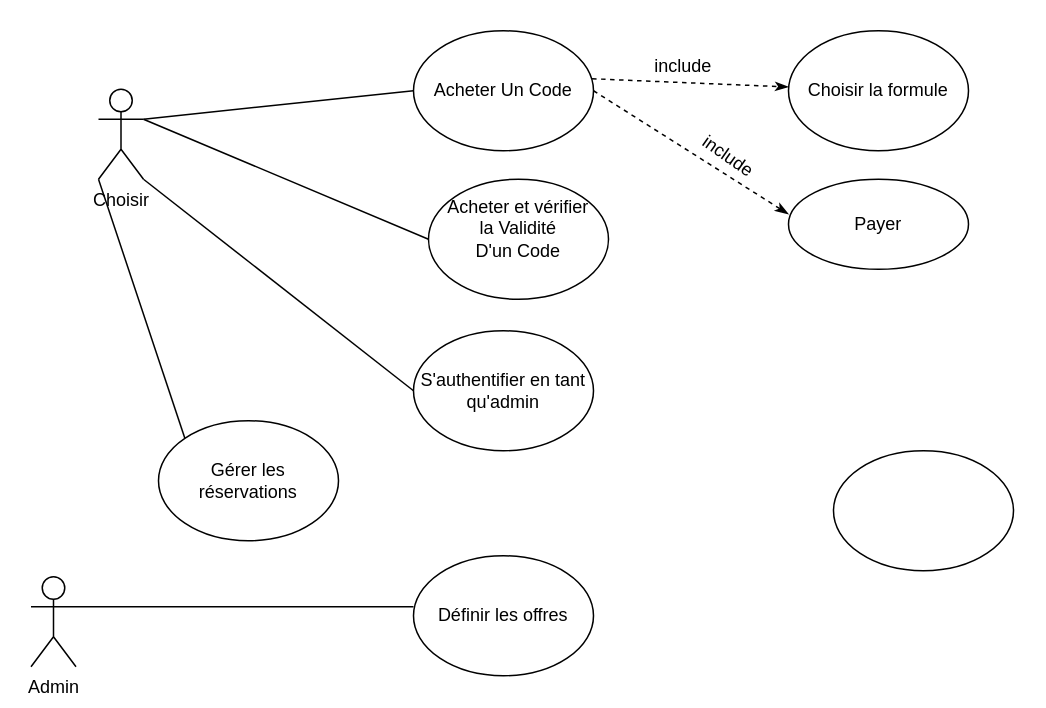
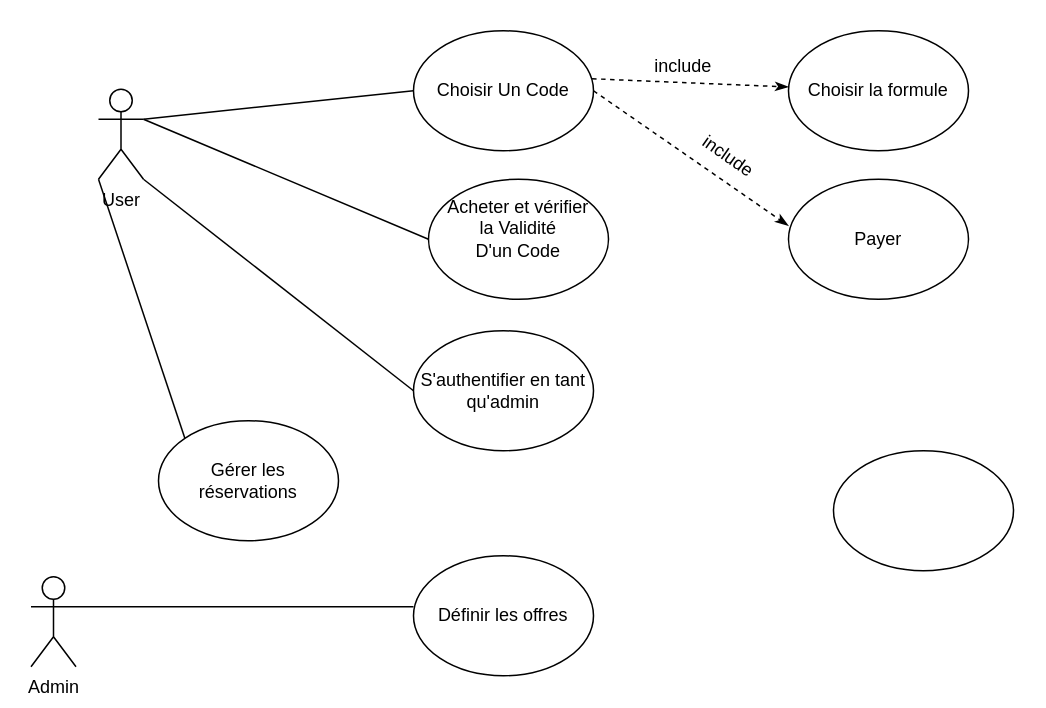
  <mxCell id="0" />
  <mxCell id="1" parent="0" />
- <mxCell id="2" value="Choisir" style="shape=umlActor;verticalLabelPosition=bottom;verticalAlign=top;html=1;outlineConnect=0;" parent="1" vertex="1"><mxGeometry x="65" y="59" width="30" height="60" as="geometry" /></mxCell>
+ <mxCell id="2" value="User" style="shape=umlActor;verticalLabelPosition=bottom;verticalAlign=top;html=1;outlineConnect=0;" parent="1" vertex="1"><mxGeometry x="65" y="59" width="30" height="60" as="geometry" /></mxCell>
  <mxCell id="3" value="S'authentifier en tant qu'admin" style="ellipse;whiteSpace=wrap;html=1;" parent="1" vertex="1"><mxGeometry x="275" y="220" width="120" height="80" as="geometry" /></mxCell>
  <mxCell id="4" value="" style="endArrow=none;html=1;rounded=0;exitX=1;exitY=1;exitDx=0;exitDy=0;exitPerimeter=0;entryX=0;entryY=0.5;entryDx=0;entryDy=0;" parent="1" source="2" target="3" edge="1"><mxGeometry width="50" height="50" relative="1" as="geometry"><mxPoint x="95" y="280" as="sourcePoint" /><mxPoint x="175" y="260" as="targetPoint" /></mxGeometry></mxCell>
- <mxCell id="5" value="Acheter Un Code" style="ellipse;whiteSpace=wrap;html=1;" parent="1" vertex="1"><mxGeometry x="275" y="20" width="120" height="80" as="geometry" /></mxCell>
+ <mxCell id="5" value="Choisir Un Code" style="ellipse;whiteSpace=wrap;html=1;" parent="1" vertex="1"><mxGeometry x="275" y="20" width="120" height="80" as="geometry" /></mxCell>
  <mxCell id="6" value="" style="endArrow=none;html=1;rounded=0;entryX=0;entryY=0.5;entryDx=0;entryDy=0;exitX=1;exitY=0.333;exitDx=0;exitDy=0;exitPerimeter=0;" parent="1" source="2" target="5" edge="1"><mxGeometry width="50" height="50" relative="1" as="geometry"><mxPoint x="95" y="130" as="sourcePoint" /><mxPoint x="145" y="80" as="targetPoint" /></mxGeometry></mxCell>
  <mxCell id="7" value="Acheter et vérifier &lt;br&gt;&lt;div&gt;la Validité &lt;br&gt;&lt;/div&gt;&lt;div&gt;D'un Code&lt;/div&gt;&lt;div&gt;&lt;br&gt;&lt;/div&gt;" style="ellipse;whiteSpace=wrap;html=1;" parent="1" vertex="1"><mxGeometry x="285" y="119" width="120" height="80" as="geometry" /></mxCell>
  <mxCell id="8" value="" style="endArrow=none;html=1;rounded=0;exitX=1;exitY=0.333;exitDx=0;exitDy=0;exitPerimeter=0;entryX=0;entryY=0.5;entryDx=0;entryDy=0;" parent="1" source="2" target="7" edge="1"><mxGeometry width="50" height="50" relative="1" as="geometry"><mxPoint x="105" y="170" as="sourcePoint" /><mxPoint x="155" y="120" as="targetPoint" /></mxGeometry></mxCell>
  <mxCell id="9" value="Admin" style="shape=umlActor;verticalLabelPosition=bottom;verticalAlign=top;html=1;outlineConnect=0;" vertex="1" parent="1"><mxGeometry x="20" y="384" width="30" height="60" as="geometry" /></mxCell>
  <mxCell id="10" value="Définir les offres" style="ellipse;whiteSpace=wrap;html=1;" vertex="1" parent="1"><mxGeometry x="275" y="370" width="120" height="80" as="geometry" /></mxCell>
  <mxCell id="11" value="" style="endArrow=none;html=1;rounded=0;entryX=0;entryY=0.5;entryDx=0;entryDy=0;endFill=0;" edge="1" parent="1"><mxGeometry width="50" height="50" relative="1" as="geometry"><mxPoint x="50" y="404" as="sourcePoint" /><mxPoint x="275" y="404" as="targetPoint" /><Array as="points" /></mxGeometry></mxCell>
  <mxCell id="12" value="Choisir la formule" style="ellipse;whiteSpace=wrap;html=1;" vertex="1" parent="1"><mxGeometry x="525" y="20" width="120" height="80" as="geometry" /></mxCell>
- <mxCell id="13" value="Payer" style="ellipse;whiteSpace=wrap;html=1;" vertex="1" parent="1"><mxGeometry x="525" y="119" width="120" height="60" as="geometry" /></mxCell>
+ <mxCell id="13" value="Payer" style="ellipse;whiteSpace=wrap;html=1;" vertex="1" parent="1"><mxGeometry x="525" y="119" width="120" height="80" as="geometry" /></mxCell>
  <mxCell id="14" value="" style="endArrow=classicThin;html=1;rounded=0;exitX=1;exitY=0.5;exitDx=0;exitDy=0;entryX=0;entryY=0.388;entryDx=0;entryDy=0;entryPerimeter=0;dashed=1;endFill=1;" edge="1" parent="1" source="5" target="13"><mxGeometry width="50" height="50" relative="1" as="geometry"><mxPoint x="395" y="280" as="sourcePoint" /><mxPoint x="445" y="230" as="targetPoint" /></mxGeometry></mxCell>
  <mxCell id="15" value="" style="endArrow=classicThin;html=1;rounded=0;exitX=0.992;exitY=0.4;exitDx=0;exitDy=0;exitPerimeter=0;dashed=1;startArrow=none;startFill=0;endFill=1;" edge="1" parent="1" source="5" target="12"><mxGeometry width="50" height="50" relative="1" as="geometry"><mxPoint x="395" y="280" as="sourcePoint" /><mxPoint x="445" y="230" as="targetPoint" /></mxGeometry></mxCell>
  <mxCell id="16" value="include" style="text;html=1;strokeColor=none;fillColor=none;align=center;verticalAlign=middle;whiteSpace=wrap;rounded=0;" vertex="1" parent="1"><mxGeometry x="425" y="29" width="60" height="30" as="geometry" /></mxCell>
  <mxCell id="17" value="include" style="text;html=1;strokeColor=none;fillColor=none;align=center;verticalAlign=middle;whiteSpace=wrap;rounded=0;rotation=35;" vertex="1" parent="1"><mxGeometry x="455" y="89" width="60" height="30" as="geometry" /></mxCell>
  <mxCell id="18" value="" style="ellipse;whiteSpace=wrap;html=1;" vertex="1" parent="1"><mxGeometry x="555" y="300" width="120" height="80" as="geometry" /></mxCell>
  <mxCell id="19" value="Gérer les réservations" style="ellipse;whiteSpace=wrap;html=1;" vertex="1" parent="1"><mxGeometry x="105" y="280" width="120" height="80" as="geometry" /></mxCell>
  <mxCell id="20" value="" style="endArrow=none;html=1;rounded=0;entryX=0;entryY=0;entryDx=0;entryDy=0;exitX=0;exitY=1;exitDx=0;exitDy=0;exitPerimeter=0;" edge="1" parent="1" source="2" target="19"><mxGeometry width="50" height="50" relative="1" as="geometry"><mxPoint x="65" y="130" as="sourcePoint" /><mxPoint x="445" y="230" as="targetPoint" /></mxGeometry></mxCell>
